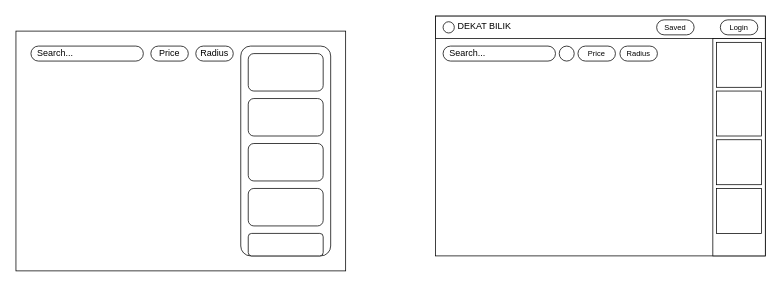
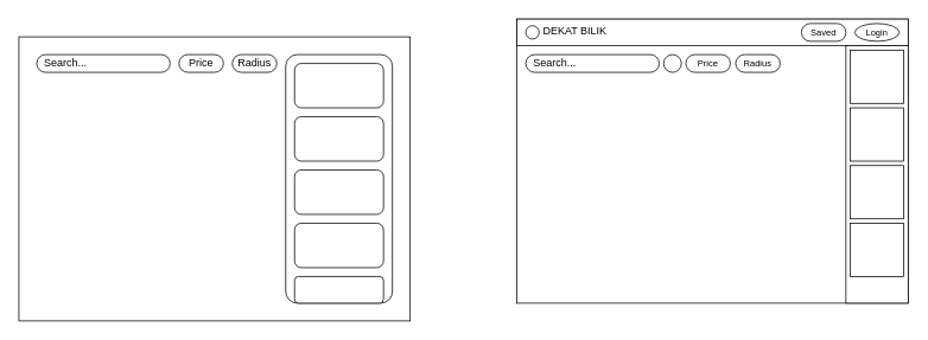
  <mxCell id="0" />
  <mxCell id="1" parent="0" />
  <mxCell id="2" value="" style="rounded=1;whiteSpace=wrap;html=1;arcSize=0;" vertex="1" parent="1"><mxGeometry x="20" y="41" width="440" height="320" as="geometry" /></mxCell>
  <mxCell id="3" value="" style="rounded=1;whiteSpace=wrap;html=1;arcSize=11;" vertex="1" parent="1"><mxGeometry x="320" y="61" width="120" height="280" as="geometry" /></mxCell>
  <mxCell id="4" value="" style="rounded=1;whiteSpace=wrap;html=1;" vertex="1" parent="1"><mxGeometry x="330" y="71" width="100" height="50" as="geometry" /></mxCell>
  <mxCell id="5" value="&amp;nbsp; Search..." style="rounded=1;whiteSpace=wrap;html=1;arcSize=50;align=left;" vertex="1" parent="1"><mxGeometry x="40" y="61" width="150" height="20" as="geometry" /></mxCell>
  <mxCell id="6" value="Price" style="rounded=1;whiteSpace=wrap;html=1;arcSize=50;" vertex="1" parent="1"><mxGeometry x="200" y="61" width="50" height="20" as="geometry" /></mxCell>
  <mxCell id="7" value="&lt;div&gt;Radius&lt;/div&gt;" style="rounded=1;whiteSpace=wrap;html=1;arcSize=50;" vertex="1" parent="1"><mxGeometry x="260" y="61" width="50" height="20" as="geometry" /></mxCell>
  <mxCell id="8" value="" style="rounded=1;whiteSpace=wrap;html=1;" vertex="1" parent="1"><mxGeometry x="330" y="131" width="100" height="50" as="geometry" /></mxCell>
  <mxCell id="9" value="" style="rounded=1;whiteSpace=wrap;html=1;" vertex="1" parent="1"><mxGeometry x="330" y="191" width="100" height="50" as="geometry" /></mxCell>
  <mxCell id="10" value="" style="rounded=1;whiteSpace=wrap;html=1;" vertex="1" parent="1"><mxGeometry x="330" y="251" width="100" height="50" as="geometry" /></mxCell>
  <mxCell id="11" value="" style="rounded=1;whiteSpace=wrap;html=1;" vertex="1" parent="1"><mxGeometry x="330" y="311" width="100" height="30" as="geometry" /></mxCell>
  <mxCell id="12" value="" style="rounded=1;whiteSpace=wrap;html=1;arcSize=0;" vertex="1" parent="1"><mxGeometry x="580" y="21" width="440" height="320" as="geometry" /></mxCell>
  <mxCell id="13" value="" style="rounded=0;whiteSpace=wrap;html=1;" vertex="1" parent="1"><mxGeometry x="580" y="21" width="440" height="30" as="geometry" /></mxCell>
  <mxCell id="14" value="" style="rounded=0;whiteSpace=wrap;html=1;" vertex="1" parent="1"><mxGeometry x="950" y="51" width="70" height="290" as="geometry" /></mxCell>
  <mxCell id="15" value="" style="rounded=0;whiteSpace=wrap;html=1;" vertex="1" parent="1"><mxGeometry x="955" y="56" width="60" height="60" as="geometry" /></mxCell>
  <mxCell id="16" value="" style="rounded=0;whiteSpace=wrap;html=1;" vertex="1" parent="1"><mxGeometry x="955" y="121" width="60" height="60" as="geometry" /></mxCell>
  <mxCell id="17" value="" style="rounded=0;whiteSpace=wrap;html=1;" vertex="1" parent="1"><mxGeometry x="955" y="186" width="60" height="60" as="geometry" /></mxCell>
  <mxCell id="18" value="" style="rounded=0;whiteSpace=wrap;html=1;" vertex="1" parent="1"><mxGeometry x="955" y="251" width="60" height="60" as="geometry" /></mxCell>
  <mxCell id="19" value="&amp;nbsp; Search..." style="rounded=1;whiteSpace=wrap;html=1;arcSize=50;align=left;" vertex="1" parent="1"><mxGeometry x="590" y="61" width="150" height="20" as="geometry" /></mxCell>
  <mxCell id="20" value="&lt;font style=&quot;font-size: 10px;&quot;&gt;Price&lt;/font&gt;" style="rounded=1;whiteSpace=wrap;html=1;arcSize=50;" vertex="1" parent="1"><mxGeometry x="770" y="61" width="50" height="20" as="geometry" /></mxCell>
  <mxCell id="21" value="&lt;div&gt;&lt;font style=&quot;font-size: 10px;&quot;&gt;Radius&lt;/font&gt;&lt;/div&gt;" style="rounded=1;whiteSpace=wrap;html=1;arcSize=50;" vertex="1" parent="1"><mxGeometry x="826" y="61" width="50" height="20" as="geometry" /></mxCell>
- <mxCell id="22" value="&lt;font style=&quot;font-size: 10px;&quot;&gt;Saved&lt;/font&gt;" style="rounded=1;whiteSpace=wrap;html=1;arcSize=50;" vertex="1" parent="1"><mxGeometry x="875" y="26" width="50" height="20" as="geometry" /></mxCell>
- <mxCell id="23" value="&lt;font style=&quot;font-size: 10px;&quot;&gt;Login&lt;/font&gt;" style="rounded=1;whiteSpace=wrap;html=1;arcSize=50;" vertex="1" parent="1"><mxGeometry x="960" y="26" width="50" height="20" as="geometry" /></mxCell>
+ <mxCell id="22" value="&lt;font style=&quot;font-size: 10px;&quot;&gt;Saved&lt;/font&gt;" style="rounded=1;whiteSpace=wrap;html=1;arcSize=50;" vertex="1" parent="1"><mxGeometry x="900" y="26" width="50" height="20" as="geometry" /></mxCell>
+ <mxCell id="23" value="&lt;font style=&quot;font-size: 10px;&quot;&gt;Login&lt;/font&gt;" style="ellipse;whiteSpace=wrap;html=1;arcSize=50;" vertex="1" parent="1"><mxGeometry x="960" y="26" width="50" height="20" as="geometry" /></mxCell>
  <mxCell id="24" value="" style="ellipse;whiteSpace=wrap;html=1;aspect=fixed;" vertex="1" parent="1"><mxGeometry x="590" y="28.5" width="15" height="15" as="geometry" /></mxCell>
  <mxCell id="25" value="DEKAT BILIK" style="text;html=1;align=center;verticalAlign=middle;resizable=0;points=[];autosize=1;strokeColor=none;fillColor=none;" vertex="1" parent="1"><mxGeometry x="595" y="20" width="100" height="30" as="geometry" /></mxCell>
  <mxCell id="26" value="" style="ellipse;whiteSpace=wrap;html=1;aspect=fixed;" vertex="1" parent="1"><mxGeometry x="745" y="61" width="20" height="20" as="geometry" /></mxCell>
